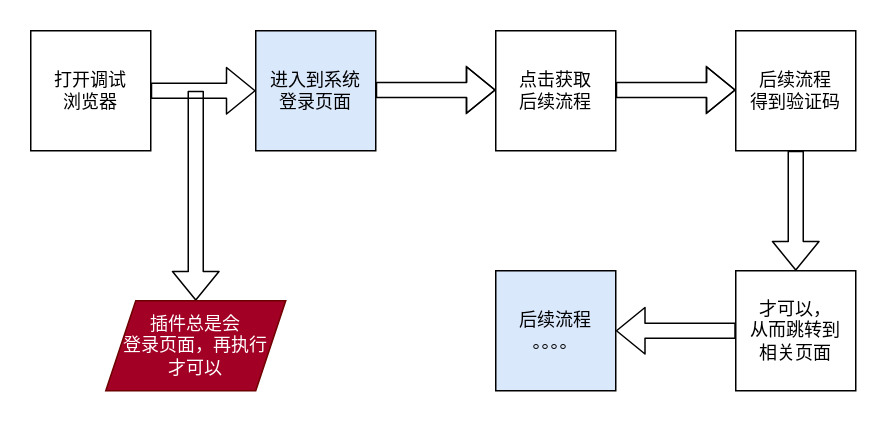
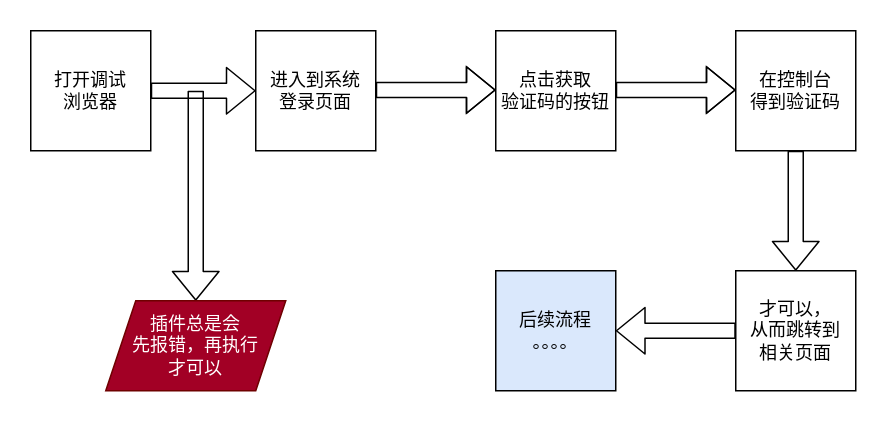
  <mxCell id="0" />
  <mxCell id="1" parent="0" />
  <mxCell id="2" value="打开调试&lt;br&gt;浏览器" style="whiteSpace=wrap;html=1;aspect=fixed;" parent="1" vertex="1"><mxGeometry x="20" y="20" width="80" height="80" as="geometry" /></mxCell>
  <mxCell id="3" value="" style="shape=flexArrow;endArrow=classic;html=1;exitX=1;exitY=0.5;exitDx=0;exitDy=0;entryX=0;entryY=0.5;entryDx=0;entryDy=0;" parent="1" source="2" target="4" edge="1"><mxGeometry width="50" height="50" relative="1" as="geometry"><mxPoint x="220" y="320" as="sourcePoint" /><mxPoint x="160" y="60" as="targetPoint" /></mxGeometry></mxCell>
- <mxCell id="4" value="进入到系统&lt;br&gt;登录页面" style="whiteSpace=wrap;html=1;aspect=fixed;fillColor=#dae8fc;" parent="1" vertex="1"><mxGeometry x="170" y="20" width="80" height="80" as="geometry" /></mxCell>
- <mxCell id="5" value="点击获取&lt;br&gt;后续流程" style="whiteSpace=wrap;html=1;aspect=fixed;" parent="1" vertex="1"><mxGeometry x="330" y="20" width="80" height="80" as="geometry" /></mxCell>
+ <mxCell id="4" value="进入到系统&lt;br&gt;登录页面" style="whiteSpace=wrap;html=1;aspect=fixed;" parent="1" vertex="1"><mxGeometry x="170" y="20" width="80" height="80" as="geometry" /></mxCell>
+ <mxCell id="5" value="点击获取&lt;br&gt;验证码的按钮" style="whiteSpace=wrap;html=1;aspect=fixed;" parent="1" vertex="1"><mxGeometry x="330" y="20" width="80" height="80" as="geometry" /></mxCell>
  <mxCell id="6" value="" style="shape=flexArrow;endArrow=classic;html=1;exitX=1;exitY=0.5;exitDx=0;exitDy=0;entryX=0;entryY=0.5;entryDx=0;entryDy=0;" parent="1" edge="1"><mxGeometry width="50" height="50" relative="1" as="geometry"><mxPoint x="250" y="59.5" as="sourcePoint" /><mxPoint x="330" y="59.5" as="targetPoint" /><Array as="points"><mxPoint x="390" y="59.5" /></Array></mxGeometry></mxCell>
- <mxCell id="7" value="后续流程&lt;br&gt;得到验证码" style="whiteSpace=wrap;html=1;aspect=fixed;" parent="1" vertex="1"><mxGeometry x="490" y="20" width="80" height="80" as="geometry" /></mxCell>
+ <mxCell id="7" value="在控制台&lt;br&gt;得到验证码" style="whiteSpace=wrap;html=1;aspect=fixed;" parent="1" vertex="1"><mxGeometry x="490" y="20" width="80" height="80" as="geometry" /></mxCell>
  <mxCell id="8" value="" style="shape=flexArrow;endArrow=classic;html=1;exitX=1;exitY=0.5;exitDx=0;exitDy=0;entryX=0;entryY=0.5;entryDx=0;entryDy=0;" parent="1" edge="1"><mxGeometry width="50" height="50" relative="1" as="geometry"><mxPoint x="410" y="59.5" as="sourcePoint" /><mxPoint x="490" y="59.5" as="targetPoint" /><Array as="points"><mxPoint x="550" y="59.5" /></Array></mxGeometry></mxCell>
  <mxCell id="9" value="才可以，&lt;br&gt;从而跳转到&lt;br&gt;相关页面" style="whiteSpace=wrap;html=1;aspect=fixed;" parent="1" vertex="1"><mxGeometry x="490" y="180" width="80" height="80" as="geometry" /></mxCell>
  <mxCell id="10" value="" style="shape=flexArrow;endArrow=classic;html=1;exitX=0.5;exitY=1;exitDx=0;exitDy=0;entryX=0.5;entryY=0;entryDx=0;entryDy=0;" parent="1" source="7" target="9" edge="1"><mxGeometry width="50" height="50" relative="1" as="geometry"><mxPoint x="420" y="69.5" as="sourcePoint" /><mxPoint x="500" y="69.5" as="targetPoint" /><Array as="points" /></mxGeometry></mxCell>
  <mxCell id="11" value="" style="shape=flexArrow;endArrow=classic;html=1;exitX=0;exitY=0.5;exitDx=0;exitDy=0;" parent="1" source="9" edge="1"><mxGeometry width="50" height="50" relative="1" as="geometry"><mxPoint x="540" y="110" as="sourcePoint" /><mxPoint x="410" y="220" as="targetPoint" /><Array as="points" /></mxGeometry></mxCell>
  <mxCell id="12" value="后续流程&lt;br&gt;。。。。" style="whiteSpace=wrap;html=1;aspect=fixed;fillColor=#dae8fc;" parent="1" vertex="1"><mxGeometry x="330" y="180" width="80" height="80" as="geometry" /></mxCell>
  <mxCell id="13" value="" style="shape=flexArrow;endArrow=classic;html=1;" parent="1" edge="1"><mxGeometry width="50" height="50" relative="1" as="geometry"><mxPoint x="130" y="60" as="sourcePoint" /><mxPoint x="130" y="200" as="targetPoint" /></mxGeometry></mxCell>
- <mxCell id="14" value="插件总是会&lt;br&gt;登录页面，再执行&lt;br&gt;才可以" style="shape=parallelogram;perimeter=parallelogramPerimeter;whiteSpace=wrap;html=1;fixedSize=1;fillColor=#a20025;fontColor=#ffffff;strokeColor=#6F0000;" parent="1" vertex="1"><mxGeometry x="70" y="200" width="120" height="60" as="geometry" /></mxCell>
+ <mxCell id="14" value="插件总是会&lt;br&gt;先报错，再执行&lt;br&gt;才可以" style="shape=parallelogram;perimeter=parallelogramPerimeter;whiteSpace=wrap;html=1;fixedSize=1;fillColor=#a20025;fontColor=#ffffff;strokeColor=#6F0000;" parent="1" vertex="1"><mxGeometry x="70" y="200" width="120" height="60" as="geometry" /></mxCell>
